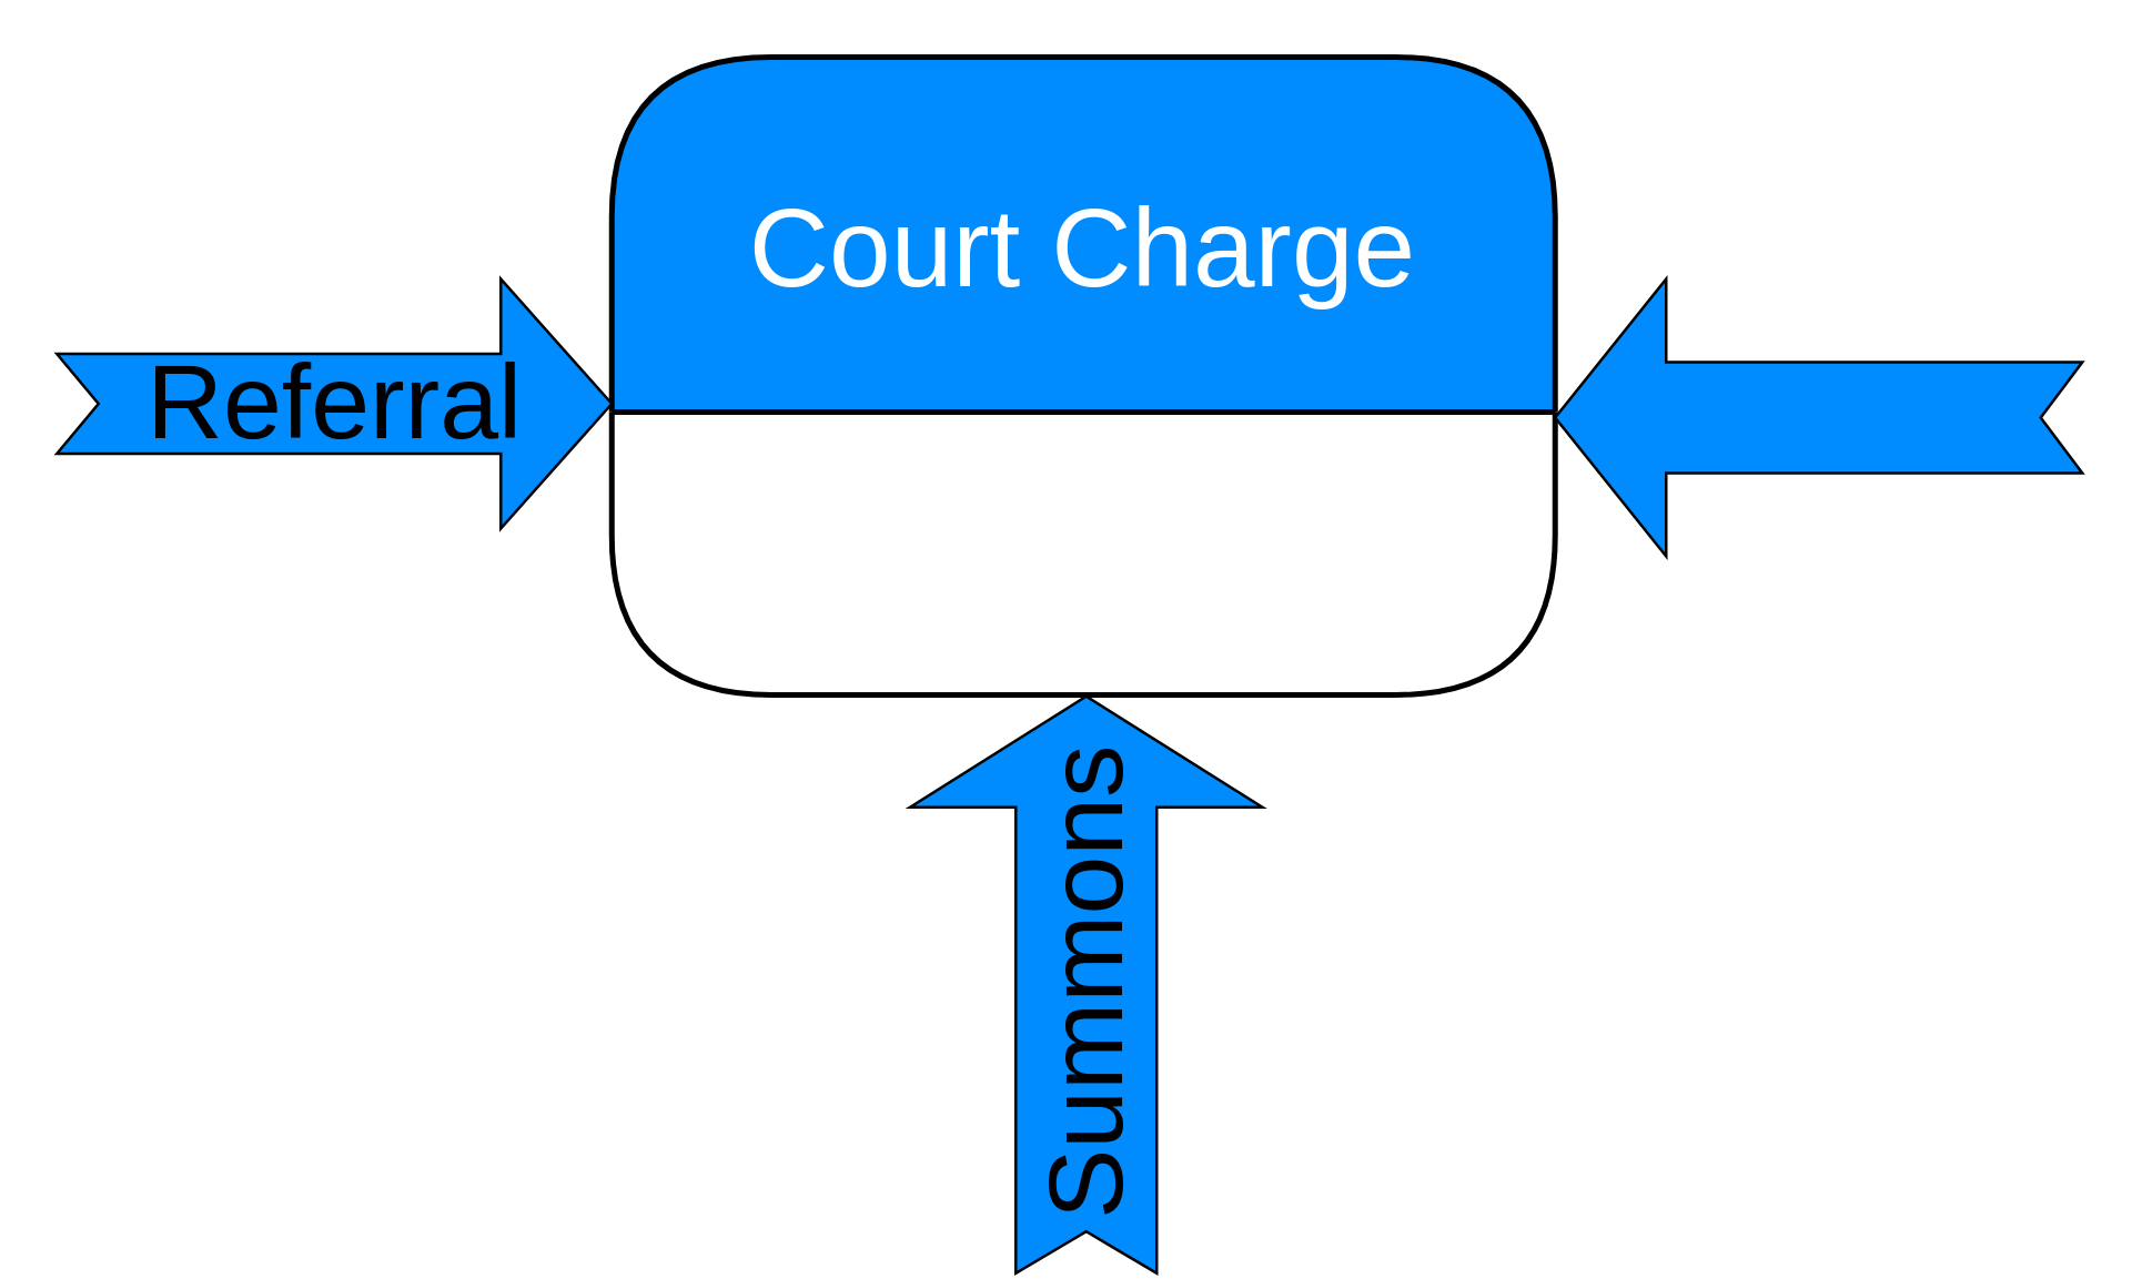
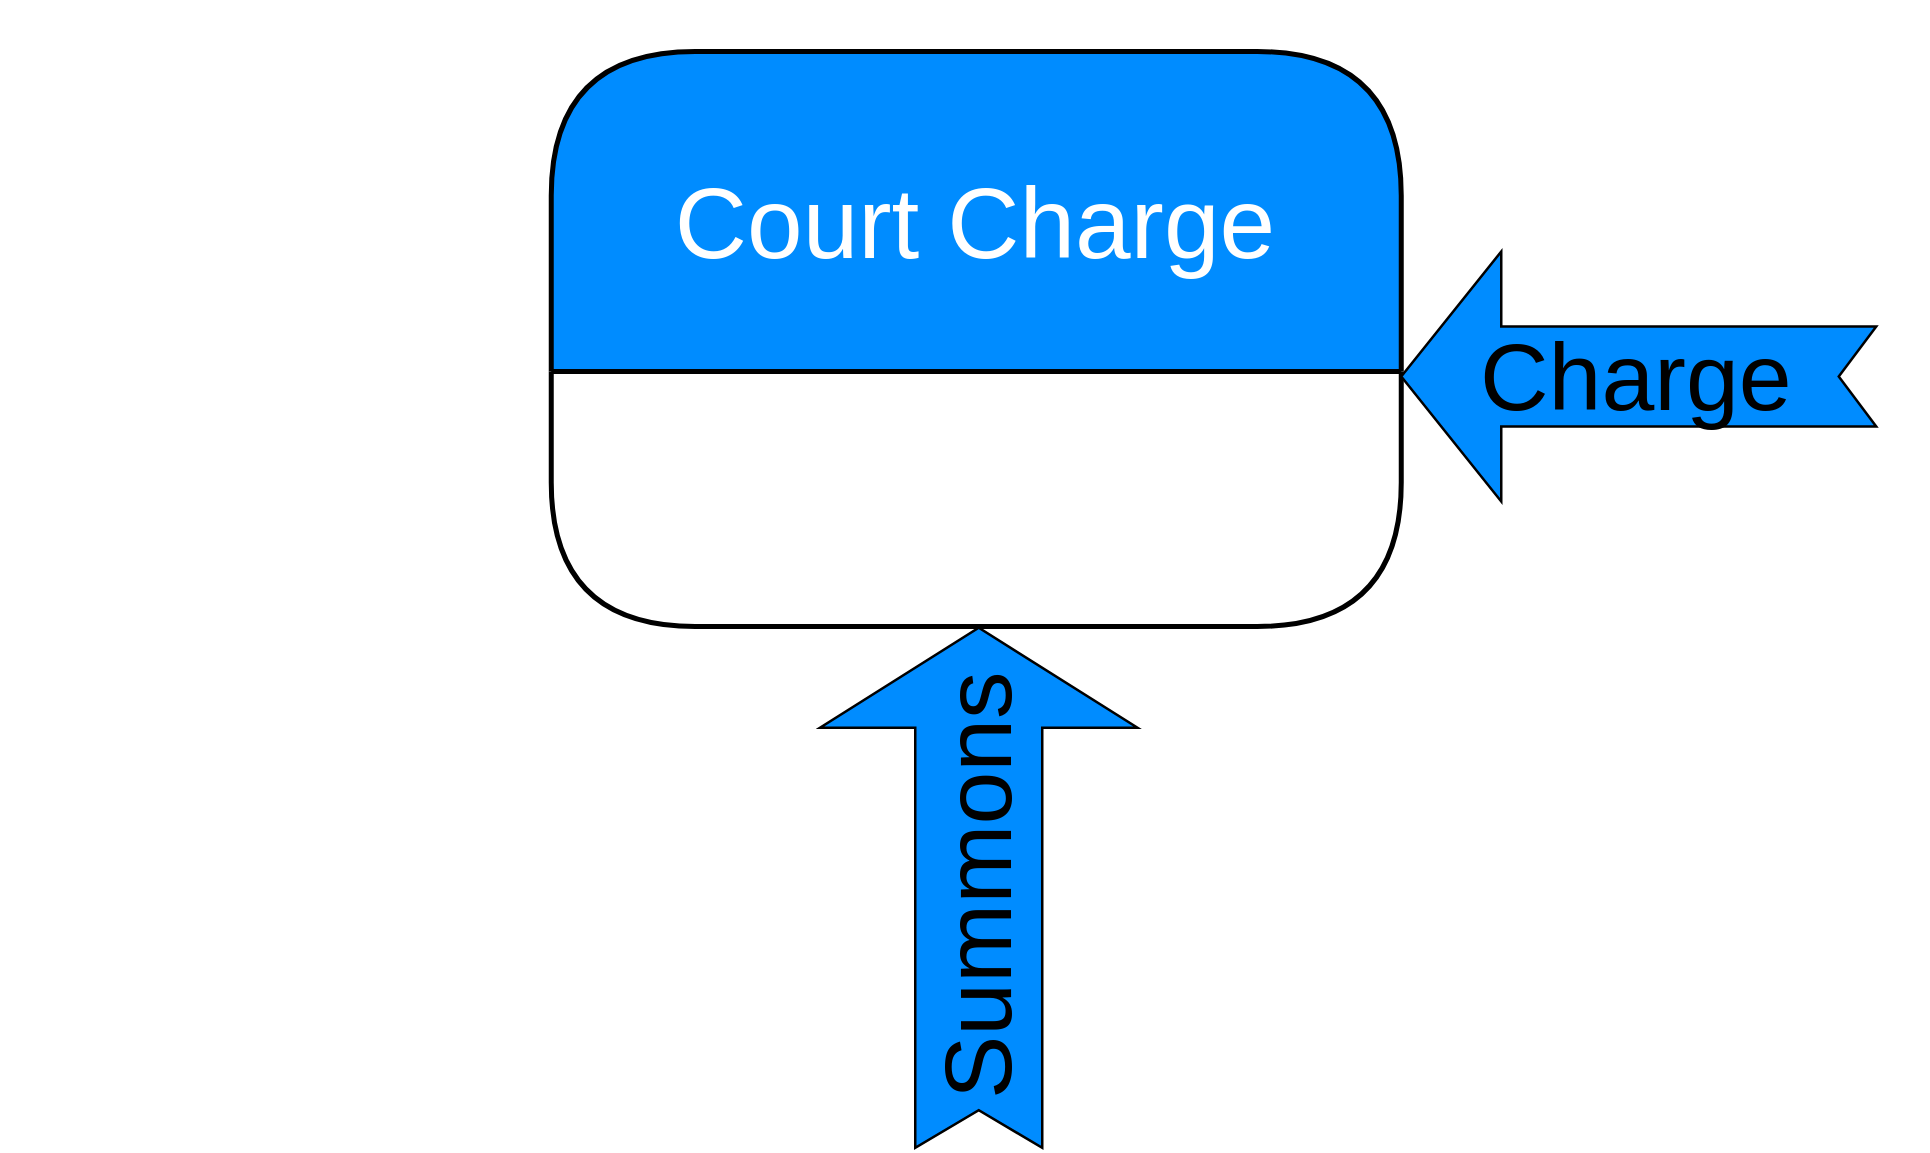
  <mxCell id="0" />
  <mxCell id="1" parent="0" />
  <mxCell id="2" value="Court Charge" style="swimlane;childLayout=stackLayout;horizontal=1;startSize=128;horizontalStack=0;fillColor=#008cff;fontColor=#FFFFFF;rounded=1;fontSize=40;fontStyle=0;strokeWidth=2;resizeParent=0;resizeLast=1;shadow=0;dashed=0;align=center;" parent="1" vertex="1"><mxGeometry x="220" y="20" width="340" height="230" as="geometry"><mxRectangle x="320" y="140" width="70" height="30" as="alternateBounds" /></mxGeometry></mxCell>
- <mxCell id="3" value="&lt;font style=&quot;font-size: 38px&quot;&gt;Referral&lt;/font&gt;" style="html=1;shadow=0;dashed=0;align=center;verticalAlign=middle;shape=mxgraph.arrows2.arrow;dy=0.6;dx=40;notch=15;strokeColor=#000000;fillColor=#008CFF;" parent="1" vertex="1"><mxGeometry x="20" y="100" width="200" height="90" as="geometry" /></mxCell>
  <mxCell id="4" value="Summons" style="html=1;shadow=0;dashed=0;align=center;verticalAlign=middle;shape=mxgraph.arrows2.arrow;dy=0.6;dx=40;notch=15;strokeColor=#000000;fillColor=#008CFF;rotation=-90;fontSize=38;" parent="1" vertex="1"><mxGeometry x="287" y="291" width="208" height="127" as="geometry" /></mxCell>
  <mxCell id="5" value="" style="html=1;shadow=0;dashed=0;align=center;verticalAlign=middle;shape=mxgraph.arrows2.arrow;dy=0.6;dx=40;notch=15;strokeColor=#000000;fillColor=#008CFF;rotation=180;fontSize=38;textDirection=ltr;" parent="1" vertex="1"><mxGeometry x="560" y="100" width="190" height="100" as="geometry" /></mxCell>
+ <mxCell id="6" value="Charge" style="text;html=1;resizable=0;points=[];autosize=1;align=left;verticalAlign=top;spacingTop=-4;fontSize=38;" parent="1" vertex="1"><mxGeometry x="590" y="126" width="140" height="50" as="geometry" /></mxCell>
